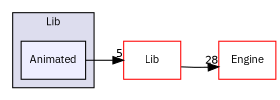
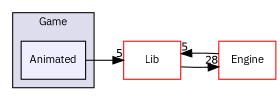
  digraph {
    compound=true
    fontname="IBM Plex Sans"
    rankdir=LR
    node [fillcolor=white fontname="IBM Plex Sans" fontsize=10 shape=box style=filled color=red]
    edge [fontname="IBM Plex Sans" headlabel=5 labeldistance=1.5 labelfontname=Helvetica labelfontsize=10]
    n1 [fillcolor="#eeeeff" label=Animated pencolor=black color=""]
    n2 [label=Lib]
    n3 [label=Engine]
    subgraph cluster_1 {
      bgcolor="#ddddee"
      fontsize=10
-     label=Lib
+     label=Game
      pencolor=black
      n1
    }
    n1 -> n2
    n2 -> n3 [headlabel=28]
+   n3 -> n2
  }
